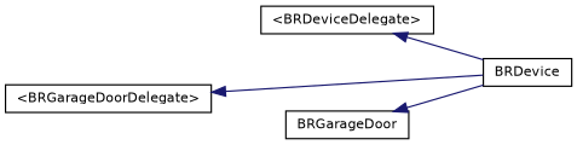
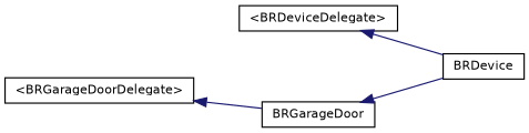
  digraph {
    rankdir=LR
    node [color=black fillcolor=white fontname=Helvetica fontsize=10 shape=record style=filled]
    edge [color=midnightblue dir=back fontname=Helvetica fontsize=10 labelfontname=Helvetica labelfontsize=10 style=solid]
    n1 [height=0.2 label="\<BRDeviceDelegate\>" width=0.4]
    n2 [height=0.2 label=BRDevice width=0.4]
    n3 [height=0.2 label=BRGarageDoor width=0.4]
    n4 [height=0.2 label="\<BRGarageDoorDelegate\>" width=0.4]
    n1 -> n2
    n3 -> n2
-   n4 -> n2
+   n4 -> n3
  }
